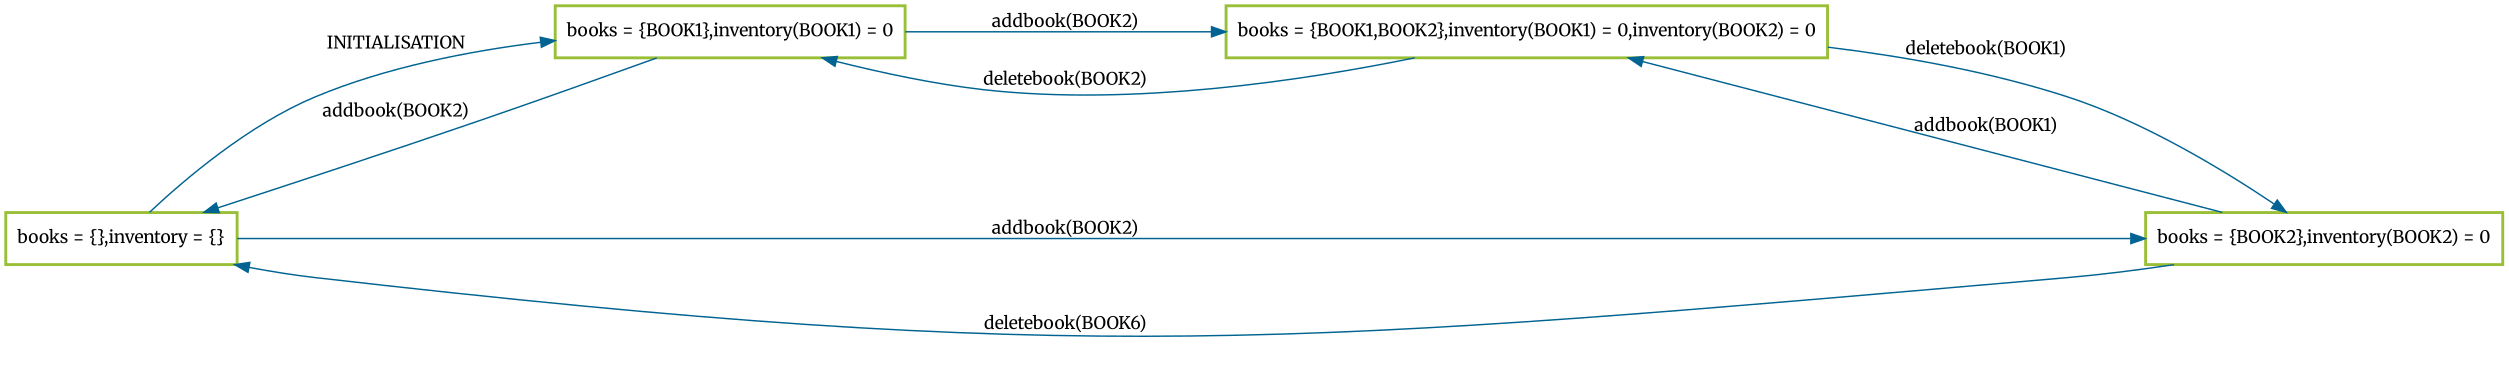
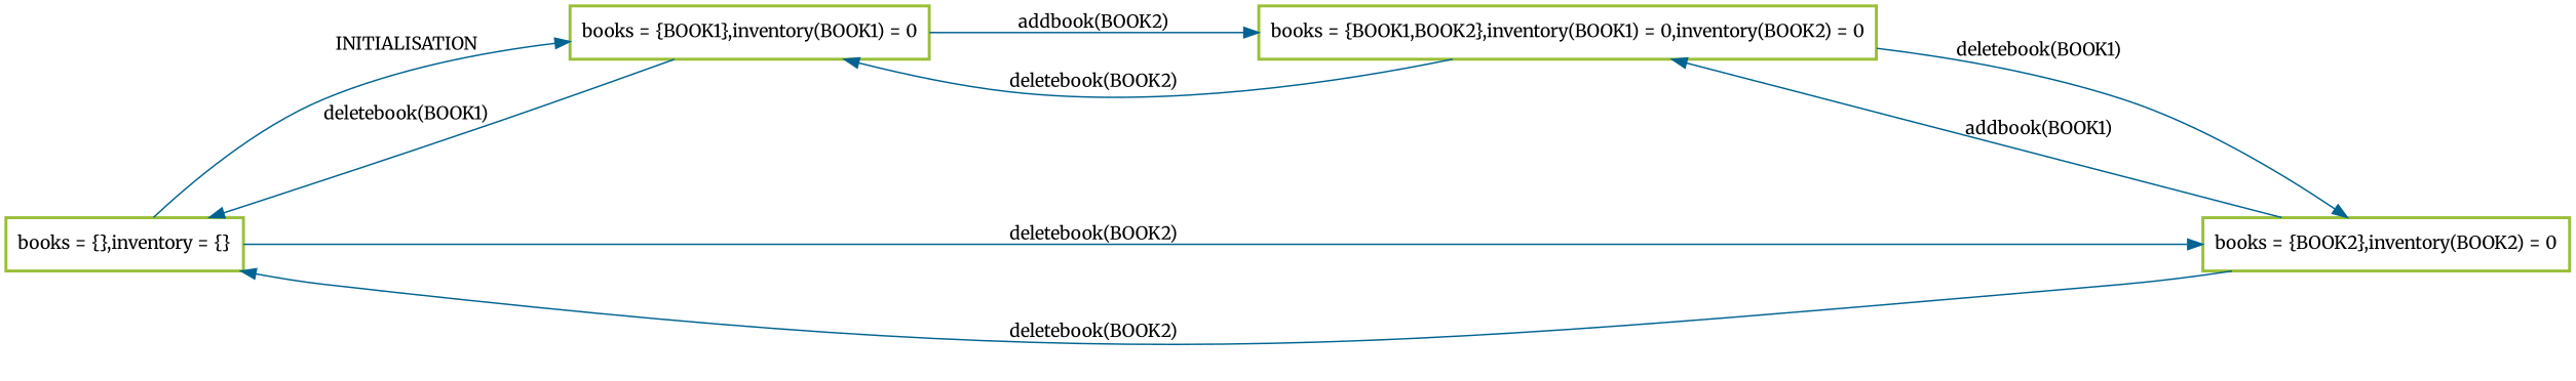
  digraph {
    fontname=Merriweather
    nodesep=1.5
    rankdir=LR
    ranksep=1.5
    node [color="#99BF38" fontname=Merriweather fontsize=12 penwidth=2 shape=box]
    edge [color="#006391" fontname=Merriweather fontsize=12]
    n1 [label="books = \{\},inventory = \{\}"]
    n2 [label="books = \{BOOK1\},inventory(BOOK1) = 0"]
    n3 [label="books = \{BOOK2\},inventory(BOOK2) = 0"]
    n4 [label="books = \{BOOK1,BOOK2\},inventory(BOOK1) = 0,inventory(BOOK2) = 0"]
    n1 -> n2 [label=INITIALISATION]
-   n1 -> n3 [label="addbook(BOOK2)"]
-   n2 -> n1 [label="addbook(BOOK2)"]
+   n1 -> n3 [label="deletebook(BOOK2)"]
+   n2 -> n1 [label="deletebook(BOOK1)"]
    n2 -> n4 [label="addbook(BOOK2)"]
-   n3 -> n1 [label="deletebook(BOOK6)"]
+   n3 -> n1 [label="deletebook(BOOK2)"]
    n3 -> n4 [label="addbook(BOOK1)"]
    n4 -> n2 [label="deletebook(BOOK2)"]
    n4 -> n3 [label="deletebook(BOOK1)"]
  }
